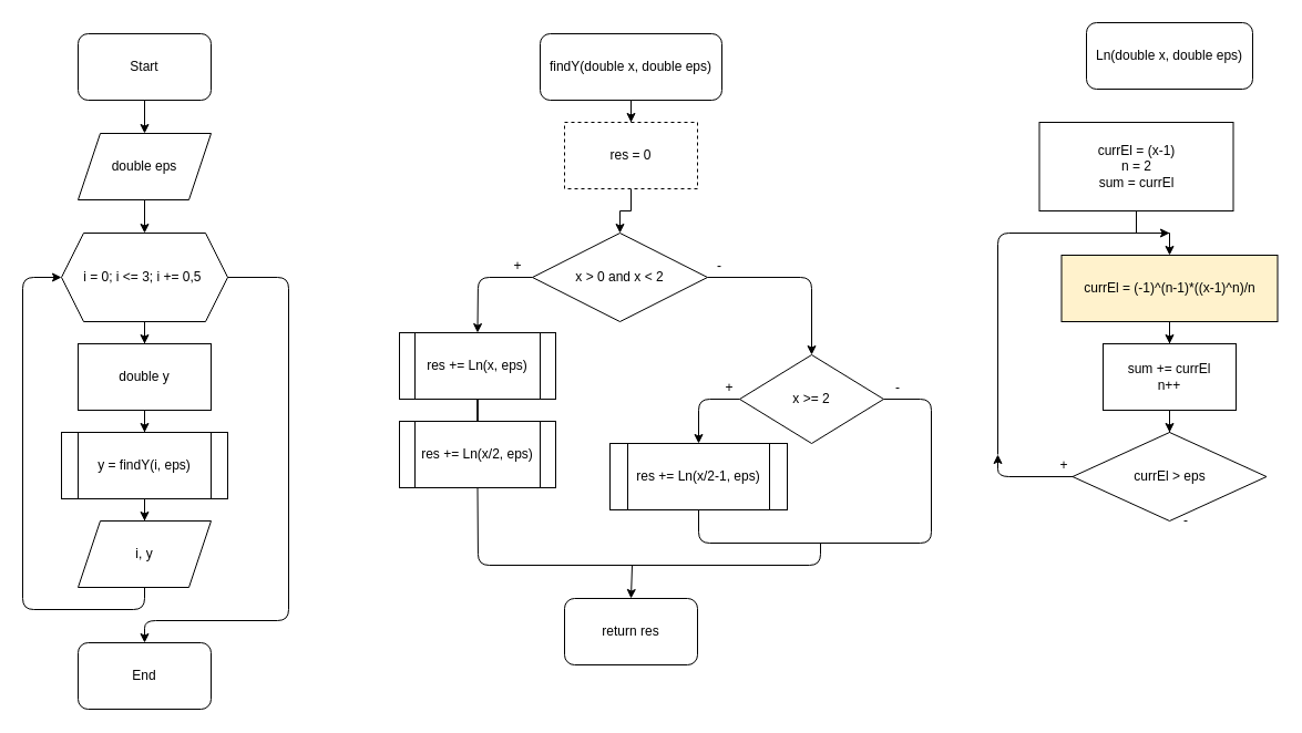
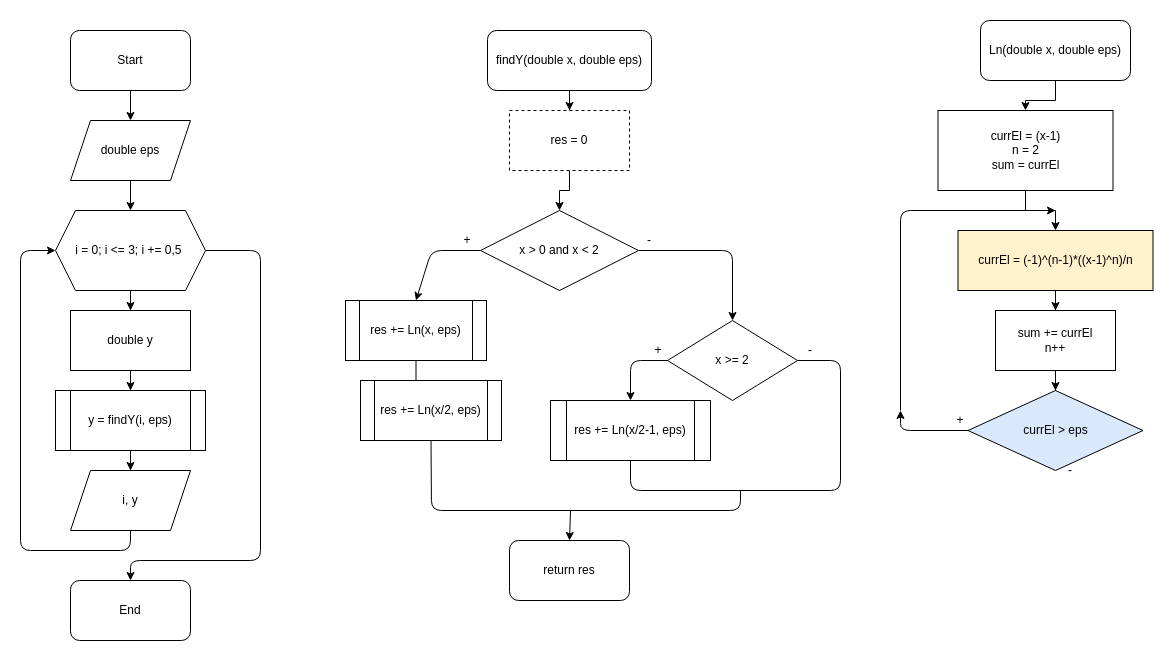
  <mxCell id="0" />
  <mxCell id="1" parent="0" />
  <mxCell id="2" style="edgeStyle=orthogonalEdgeStyle;rounded=0;orthogonalLoop=1;jettySize=auto;html=1;" parent="1" source="3" target="5" edge="1"><mxGeometry relative="1" as="geometry" /></mxCell>
  <mxCell id="3" value="Start" style="rounded=1;whiteSpace=wrap;html=1;" parent="1" vertex="1"><mxGeometry x="70" y="30" width="120" height="60" as="geometry" /></mxCell>
  <mxCell id="4" style="edgeStyle=orthogonalEdgeStyle;rounded=0;orthogonalLoop=1;jettySize=auto;html=1;entryX=0.5;entryY=0;entryDx=0;entryDy=0;" parent="1" source="5" target="35" edge="1"><mxGeometry relative="1" as="geometry" /></mxCell>
  <mxCell id="5" value="double eps" style="shape=parallelogram;perimeter=parallelogramPerimeter;whiteSpace=wrap;html=1;fixedSize=1;" parent="1" vertex="1"><mxGeometry x="70" y="120" width="120" height="60" as="geometry" /></mxCell>
+ <mxCell id="6" style="edgeStyle=orthogonalEdgeStyle;rounded=0;orthogonalLoop=1;jettySize=auto;html=1;" parent="1" source="7" target="9" edge="1"><mxGeometry relative="1" as="geometry" /></mxCell>
  <mxCell id="7" value="Ln(double x, double eps)" style="rounded=1;whiteSpace=wrap;html=1;" parent="1" vertex="1"><mxGeometry x="980" y="20" width="150" height="60" as="geometry" /></mxCell>
  <mxCell id="8" style="edgeStyle=orthogonalEdgeStyle;rounded=0;orthogonalLoop=1;jettySize=auto;html=1;" edge="1" parent="1" source="9" target="12"><mxGeometry relative="1" as="geometry" /></mxCell>
  <mxCell id="9" value="currEl = (x-1)&lt;br&gt;n = 2&lt;br&gt;sum = currEl" style="rounded=0;whiteSpace=wrap;html=1;" parent="1" vertex="1"><mxGeometry x="937.5" y="110" width="175" height="80" as="geometry" /></mxCell>
- <mxCell id="10" value="currEl &amp;gt; eps" style="rhombus;whiteSpace=wrap;html=1;" parent="1" vertex="1"><mxGeometry x="967.5" y="390" width="175" height="80" as="geometry" /></mxCell>
+ <mxCell id="10" value="currEl &amp;gt; eps" style="rhombus;whiteSpace=wrap;html=1;fillColor=#dae8fc;" parent="1" vertex="1"><mxGeometry x="967.5" y="390" width="175" height="80" as="geometry" /></mxCell>
  <mxCell id="11" value="" style="edgeStyle=orthogonalEdgeStyle;rounded=0;orthogonalLoop=1;jettySize=auto;html=1;" parent="1" source="12" target="14" edge="1"><mxGeometry relative="1" as="geometry" /></mxCell>
  <mxCell id="12" value="currEl = (-1)^(n-1)*((x-1)^n)/n" style="whiteSpace=wrap;html=1;fillColor=#fff2cc;" parent="1" vertex="1"><mxGeometry x="957.5" y="230" width="195" height="60" as="geometry" /></mxCell>
  <mxCell id="13" style="edgeStyle=orthogonalEdgeStyle;rounded=0;orthogonalLoop=1;jettySize=auto;html=1;entryX=0.5;entryY=0;entryDx=0;entryDy=0;" edge="1" parent="1" source="14" target="10"><mxGeometry relative="1" as="geometry" /></mxCell>
  <mxCell id="14" value="sum += currEl&lt;br&gt;n++" style="whiteSpace=wrap;html=1;" parent="1" vertex="1"><mxGeometry x="995" y="310" width="120" height="60" as="geometry" /></mxCell>
  <mxCell id="15" style="edgeStyle=orthogonalEdgeStyle;rounded=0;orthogonalLoop=1;jettySize=auto;html=1;entryX=0.5;entryY=0;entryDx=0;entryDy=0;" parent="1" source="16" target="21" edge="1"><mxGeometry relative="1" as="geometry" /></mxCell>
  <mxCell id="16" value="findY(double x, double eps)" style="rounded=1;whiteSpace=wrap;html=1;" parent="1" vertex="1"><mxGeometry x="487" y="30" width="164" height="60" as="geometry" /></mxCell>
  <mxCell id="17" value="x &amp;gt; 0 and x &amp;lt; 2" style="rhombus;whiteSpace=wrap;html=1;" parent="1" vertex="1"><mxGeometry x="480" y="210" width="158" height="80" as="geometry" /></mxCell>
  <mxCell id="18" value="x &amp;gt;= 2" style="rhombus;whiteSpace=wrap;html=1;" parent="1" vertex="1"><mxGeometry x="667" y="320" width="130" height="80" as="geometry" /></mxCell>
  <mxCell id="19" value="" style="endArrow=classic;html=1;exitX=1;exitY=0.5;exitDx=0;exitDy=0;entryX=0.5;entryY=0;entryDx=0;entryDy=0;" parent="1" source="17" target="18" edge="1"><mxGeometry width="50" height="50" relative="1" as="geometry"><mxPoint x="857" y="420" as="sourcePoint" /><mxPoint x="907" y="370" as="targetPoint" /><Array as="points"><mxPoint x="732" y="250" /></Array></mxGeometry></mxCell>
  <mxCell id="20" style="edgeStyle=orthogonalEdgeStyle;rounded=0;orthogonalLoop=1;jettySize=auto;html=1;" parent="1" source="21" target="17" edge="1"><mxGeometry relative="1" as="geometry" /></mxCell>
  <mxCell id="21" value="res = 0" style="rounded=0;whiteSpace=wrap;html=1;dashed=1;" parent="1" vertex="1"><mxGeometry x="509" y="110" width="120" height="60" as="geometry" /></mxCell>
  <mxCell id="22" style="edgeStyle=orthogonalEdgeStyle;rounded=0;orthogonalLoop=1;jettySize=auto;html=1;endArrow=none;" parent="1" source="23" target="24" edge="1"><mxGeometry relative="1" as="geometry" /></mxCell>
- <mxCell id="23" value="res += Ln(x, eps)" style="shape=process;whiteSpace=wrap;html=1;backgroundOutline=1;" parent="1" vertex="1"><mxGeometry x="360" y="300" width="141" height="60" as="geometry" /></mxCell>
+ <mxCell id="23" value="res += Ln(x, eps)" style="shape=process;whiteSpace=wrap;html=1;backgroundOutline=1;" parent="1" vertex="1"><mxGeometry x="345" y="300" width="141" height="60" as="geometry" /></mxCell>
  <mxCell id="24" value="res += Ln(x/2, eps)" style="shape=process;whiteSpace=wrap;html=1;backgroundOutline=1;" parent="1" vertex="1"><mxGeometry x="360" y="380" width="141" height="60" as="geometry" /></mxCell>
  <mxCell id="25" value="-" style="text;html=1;strokeColor=none;fillColor=none;align=center;verticalAlign=middle;whiteSpace=wrap;rounded=0;" parent="1" vertex="1"><mxGeometry x="629" y="230" width="40" height="20" as="geometry" /></mxCell>
  <mxCell id="26" value="" style="endArrow=classic;html=1;exitX=0;exitY=0.5;exitDx=0;exitDy=0;entryX=0.5;entryY=0;entryDx=0;entryDy=0;" parent="1" source="17" target="23" edge="1"><mxGeometry width="50" height="50" relative="1" as="geometry"><mxPoint x="870" y="320" as="sourcePoint" /><mxPoint x="920" y="270" as="targetPoint" /><Array as="points"><mxPoint x="431" y="250" /></Array></mxGeometry></mxCell>
  <mxCell id="27" value="+" style="text;html=1;strokeColor=none;fillColor=none;align=center;verticalAlign=middle;whiteSpace=wrap;rounded=0;" parent="1" vertex="1"><mxGeometry x="447" y="230" width="40" height="20" as="geometry" /></mxCell>
  <mxCell id="28" value="" style="endArrow=classic;html=1;exitX=0;exitY=0.5;exitDx=0;exitDy=0;entryX=0.5;entryY=0;entryDx=0;entryDy=0;" parent="1" source="18" target="29" edge="1"><mxGeometry width="50" height="50" relative="1" as="geometry"><mxPoint x="870" y="320" as="sourcePoint" /><mxPoint x="630" y="400" as="targetPoint" /><Array as="points"><mxPoint x="630" y="360" /></Array></mxGeometry></mxCell>
  <mxCell id="29" value="res += Ln(x/2-1, eps)" style="shape=process;whiteSpace=wrap;html=1;backgroundOutline=1;" parent="1" vertex="1"><mxGeometry x="550" y="400" width="160" height="60" as="geometry" /></mxCell>
  <mxCell id="30" value="" style="endArrow=none;html=1;entryX=1;entryY=0.5;entryDx=0;entryDy=0;exitX=0.5;exitY=1;exitDx=0;exitDy=0;" parent="1" source="29" target="18" edge="1"><mxGeometry width="50" height="50" relative="1" as="geometry"><mxPoint x="600" y="510" as="sourcePoint" /><mxPoint x="920" y="370" as="targetPoint" /><Array as="points"><mxPoint x="630" y="490" /><mxPoint x="840" y="490" /><mxPoint x="840" y="360" /></Array></mxGeometry></mxCell>
  <mxCell id="31" value="" style="endArrow=none;html=1;exitX=0.5;exitY=1;exitDx=0;exitDy=0;" parent="1" source="24" edge="1"><mxGeometry width="50" height="50" relative="1" as="geometry"><mxPoint x="870" y="420" as="sourcePoint" /><mxPoint x="740" y="490" as="targetPoint" /><Array as="points"><mxPoint x="431" y="510" /><mxPoint x="740" y="510" /></Array></mxGeometry></mxCell>
  <mxCell id="32" value="return res" style="rounded=1;whiteSpace=wrap;html=1;" parent="1" vertex="1"><mxGeometry x="509" y="540" width="120" height="60" as="geometry" /></mxCell>
  <mxCell id="33" value="" style="endArrow=classic;html=1;entryX=0.5;entryY=0;entryDx=0;entryDy=0;" parent="1" target="32" edge="1"><mxGeometry width="50" height="50" relative="1" as="geometry"><mxPoint x="570" y="510" as="sourcePoint" /><mxPoint x="920" y="370" as="targetPoint" /></mxGeometry></mxCell>
  <mxCell id="34" style="edgeStyle=orthogonalEdgeStyle;rounded=0;orthogonalLoop=1;jettySize=auto;html=1;" parent="1" source="35" target="39" edge="1"><mxGeometry relative="1" as="geometry" /></mxCell>
  <mxCell id="35" value="i = 0; i &amp;lt;= 3; i += 0,5&amp;nbsp;" style="shape=hexagon;perimeter=hexagonPerimeter2;whiteSpace=wrap;html=1;fixedSize=1;" parent="1" vertex="1"><mxGeometry x="55" y="210" width="150" height="80" as="geometry" /></mxCell>
  <mxCell id="36" style="edgeStyle=orthogonalEdgeStyle;rounded=0;orthogonalLoop=1;jettySize=auto;html=1;" parent="1" source="37" target="40" edge="1"><mxGeometry relative="1" as="geometry" /></mxCell>
  <mxCell id="37" value="y = findY(i, eps)" style="shape=process;whiteSpace=wrap;html=1;backgroundOutline=1;" parent="1" vertex="1"><mxGeometry x="55" y="390" width="150" height="60" as="geometry" /></mxCell>
  <mxCell id="38" style="edgeStyle=orthogonalEdgeStyle;rounded=0;orthogonalLoop=1;jettySize=auto;html=1;" parent="1" source="39" target="37" edge="1"><mxGeometry relative="1" as="geometry" /></mxCell>
  <mxCell id="39" value="double y" style="rounded=0;whiteSpace=wrap;html=1;" parent="1" vertex="1"><mxGeometry x="70" y="310" width="120" height="60" as="geometry" /></mxCell>
  <mxCell id="40" value="i, y" style="shape=parallelogram;perimeter=parallelogramPerimeter;whiteSpace=wrap;html=1;fixedSize=1;" parent="1" vertex="1"><mxGeometry x="70" y="470" width="120" height="60" as="geometry" /></mxCell>
  <mxCell id="41" value="" style="endArrow=classic;html=1;exitX=0.5;exitY=1;exitDx=0;exitDy=0;entryX=0;entryY=0.5;entryDx=0;entryDy=0;" parent="1" source="40" target="35" edge="1"><mxGeometry width="50" height="50" relative="1" as="geometry"><mxPoint x="650" y="350" as="sourcePoint" /><mxPoint x="700" y="300" as="targetPoint" /><Array as="points"><mxPoint x="130" y="550" /><mxPoint x="20" y="550" /><mxPoint x="20" y="250" /></Array></mxGeometry></mxCell>
  <mxCell id="42" value="" style="endArrow=classic;html=1;exitX=1;exitY=0.5;exitDx=0;exitDy=0;" parent="1" source="35" edge="1"><mxGeometry width="50" height="50" relative="1" as="geometry"><mxPoint x="650" y="350" as="sourcePoint" /><mxPoint x="130" y="580" as="targetPoint" /><Array as="points"><mxPoint x="260" y="250" /><mxPoint x="260" y="560" /><mxPoint x="130" y="560" /></Array></mxGeometry></mxCell>
  <mxCell id="43" value="End" style="rounded=1;whiteSpace=wrap;html=1;" parent="1" vertex="1"><mxGeometry x="70" y="580" width="120" height="60" as="geometry" /></mxCell>
  <mxCell id="44" value="+" style="text;html=1;strokeColor=none;fillColor=none;align=center;verticalAlign=middle;whiteSpace=wrap;rounded=0;" parent="1" vertex="1"><mxGeometry x="638" y="340" width="40" height="20" as="geometry" /></mxCell>
  <mxCell id="45" value="-" style="text;html=1;strokeColor=none;fillColor=none;align=center;verticalAlign=middle;whiteSpace=wrap;rounded=0;" parent="1" vertex="1"><mxGeometry x="790" y="340" width="40" height="20" as="geometry" /></mxCell>
  <mxCell id="46" value="" style="endArrow=classic;html=1;" edge="1" parent="1"><mxGeometry width="50" height="50" relative="1" as="geometry"><mxPoint x="900" y="410" as="sourcePoint" /><mxPoint x="1055" y="210" as="targetPoint" /><Array as="points"><mxPoint x="900" y="210" /></Array></mxGeometry></mxCell>
  <mxCell id="47" value="+" style="text;html=1;strokeColor=none;fillColor=none;align=center;verticalAlign=middle;whiteSpace=wrap;rounded=0;" vertex="1" parent="1"><mxGeometry x="940" y="410" width="40" height="20" as="geometry" /></mxCell>
  <mxCell id="48" value="" style="endArrow=classic;html=1;exitX=0;exitY=0.5;exitDx=0;exitDy=0;" edge="1" parent="1" source="10"><mxGeometry width="50" height="50" relative="1" as="geometry"><mxPoint x="967.5" y="430" as="sourcePoint" /><mxPoint x="900" y="410" as="targetPoint" /><Array as="points"><mxPoint x="900" y="430" /></Array></mxGeometry></mxCell>
  <mxCell id="49" value="-" style="text;html=1;strokeColor=none;fillColor=none;align=center;verticalAlign=middle;whiteSpace=wrap;rounded=0;" vertex="1" parent="1"><mxGeometry x="1050" y="460" width="40" height="20" as="geometry" /></mxCell>
